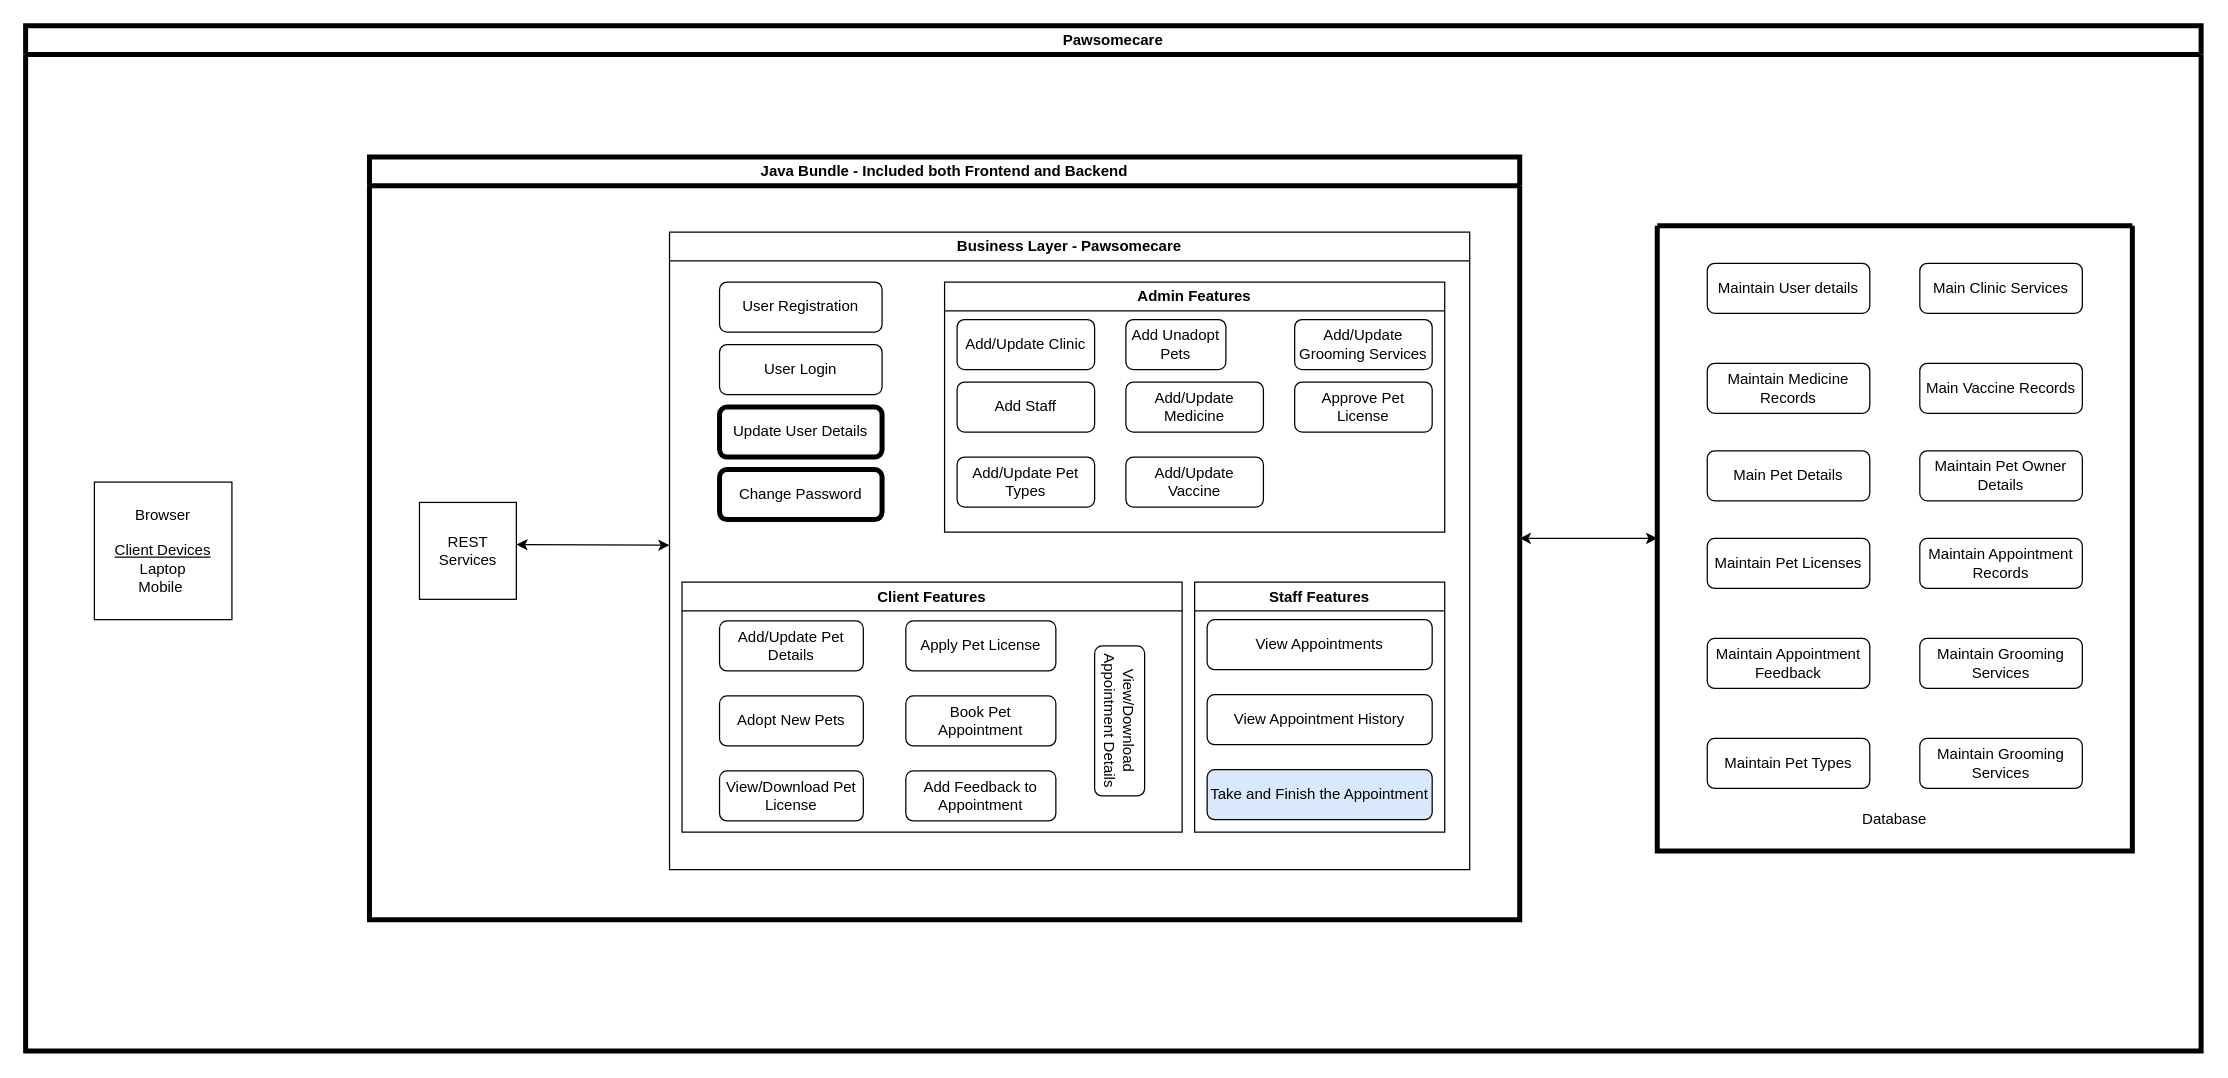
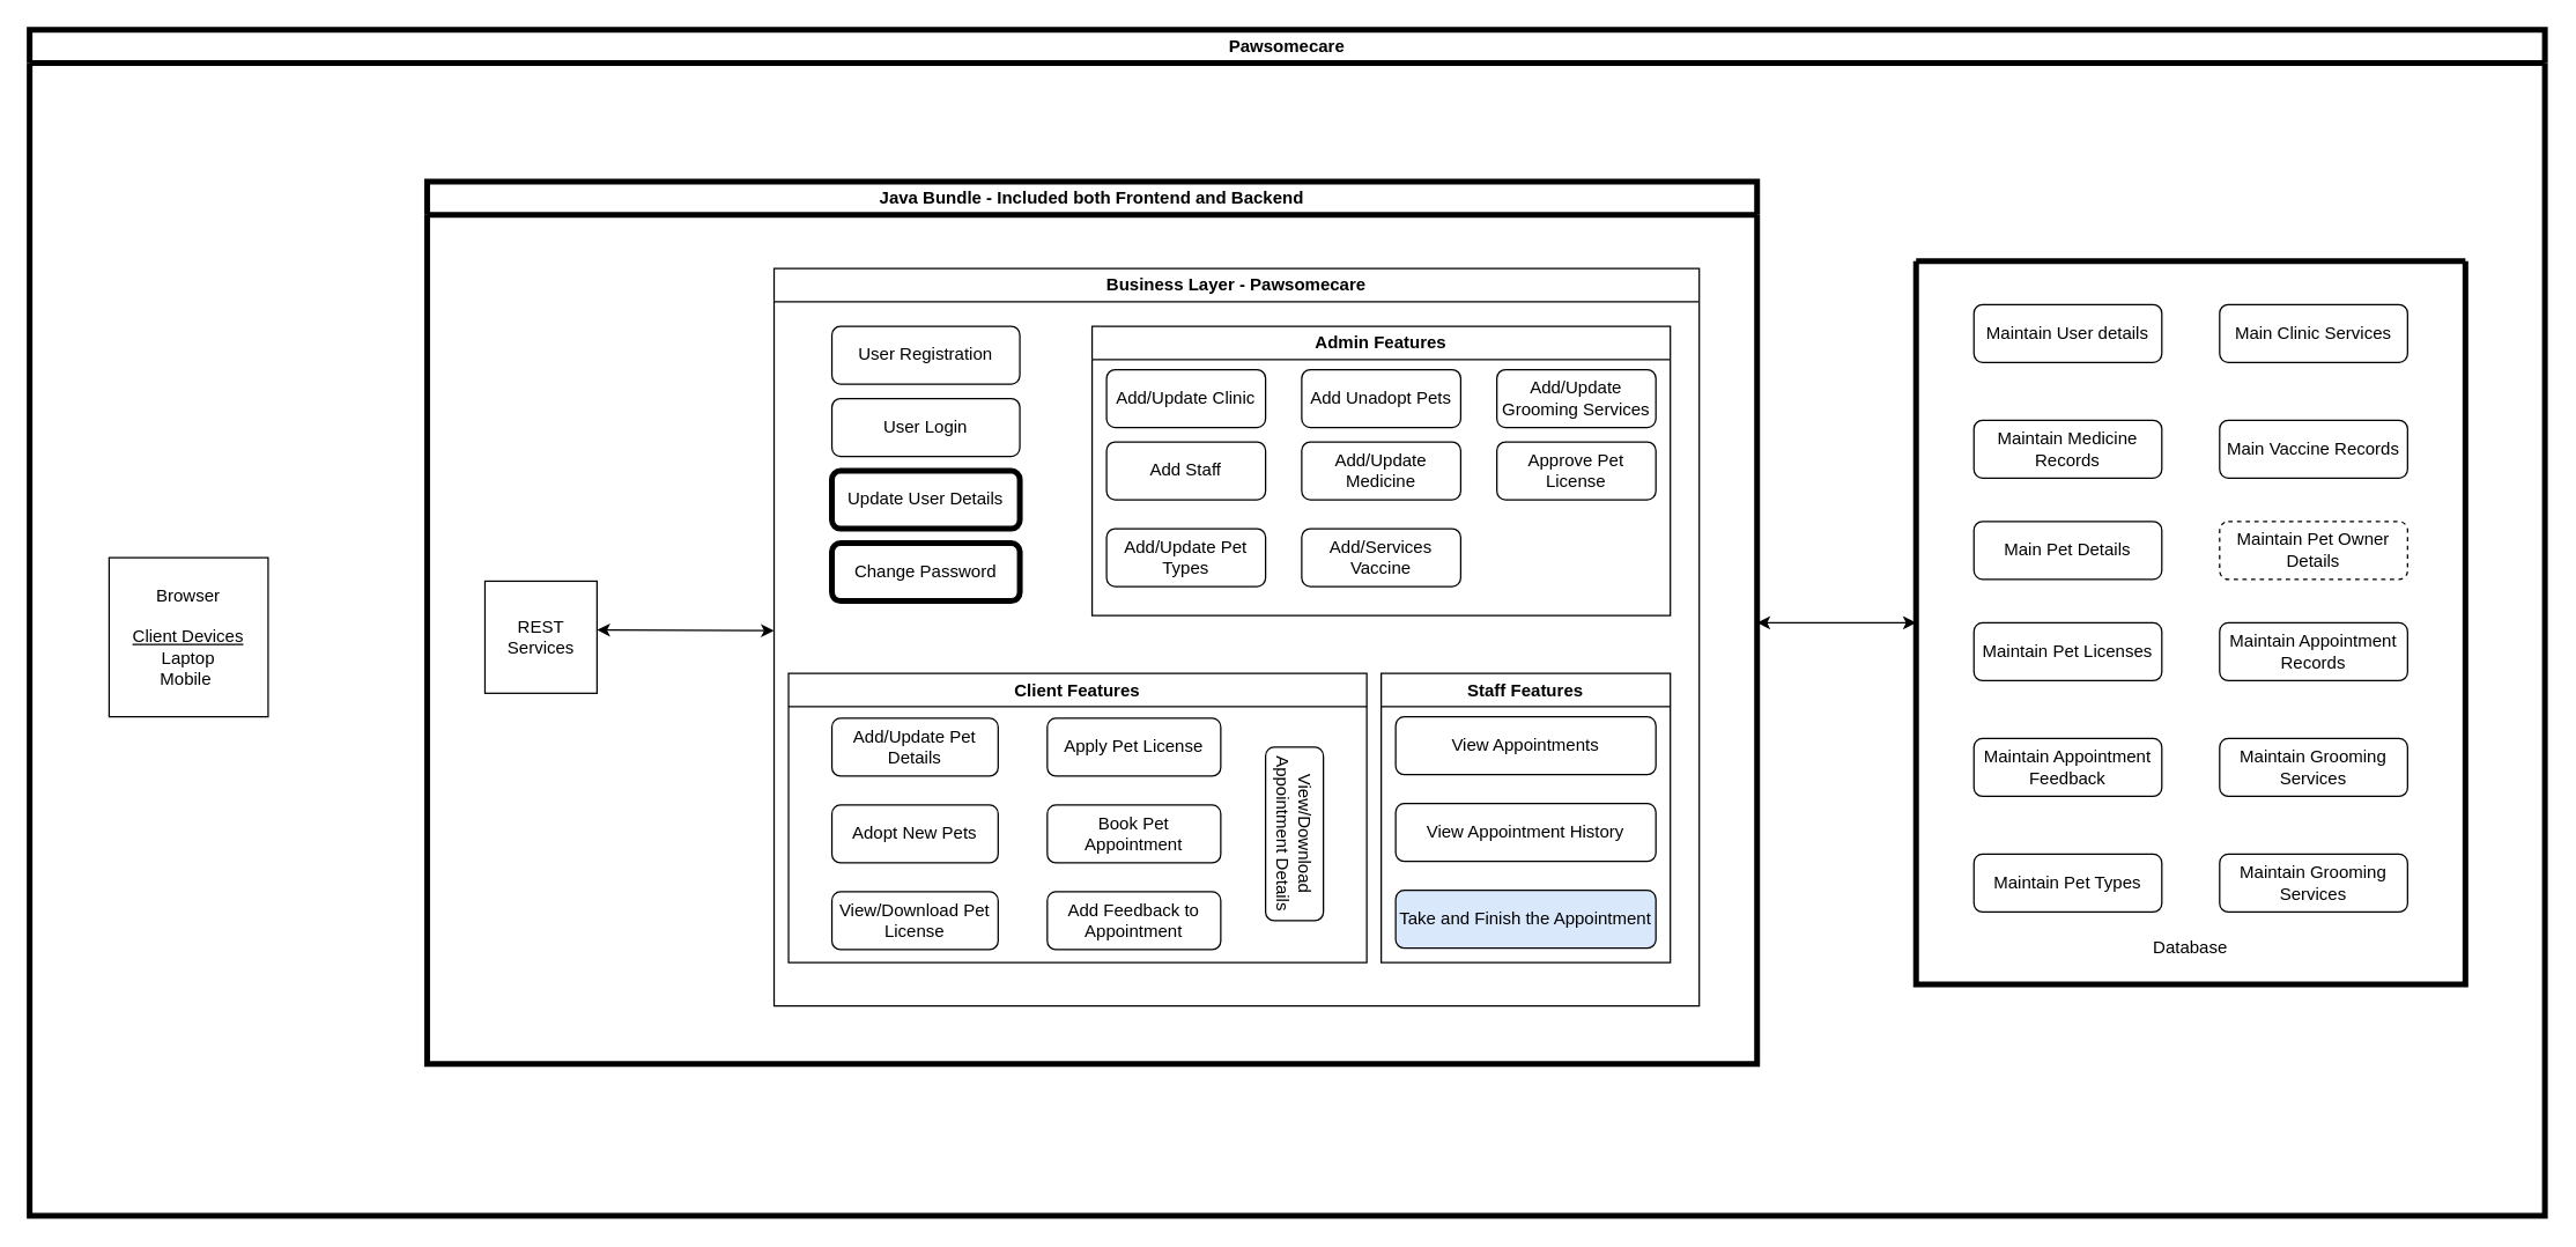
  <mxCell id="0" />
  <mxCell id="1" parent="0" />
  <mxCell id="2" value="Pawsomecare" style="swimlane;whiteSpace=wrap;html=1;strokeColor=default;strokeWidth=4;" vertex="1" parent="1"><mxGeometry x="20" y="20" width="1740" height="820" as="geometry" /></mxCell>
  <mxCell id="3" value="Browser&lt;br&gt;&lt;br&gt;&lt;u&gt;Client Devices&lt;br&gt;&lt;/u&gt;Laptop&lt;br&gt;Mobile&amp;nbsp;" style="whiteSpace=wrap;html=1;aspect=fixed;" vertex="1" parent="2"><mxGeometry x="55" y="365" width="110" height="110" as="geometry" /></mxCell>
  <mxCell id="4" value="Java Bundle - Included both Frontend and Backend" style="swimlane;whiteSpace=wrap;html=1;strokeColor=default;strokeWidth=4;" vertex="1" parent="2"><mxGeometry x="275" y="105" width="920" height="610" as="geometry" /></mxCell>
  <mxCell id="5" value="REST Services" style="whiteSpace=wrap;html=1;aspect=fixed;" vertex="1" parent="4"><mxGeometry x="40" y="276.25" width="77.5" height="77.5" as="geometry" /></mxCell>
  <mxCell id="6" value="Business Layer - Pawsomecare" style="swimlane;whiteSpace=wrap;html=1;" vertex="1" parent="4"><mxGeometry x="240" y="60" width="640" height="510" as="geometry" /></mxCell>
  <mxCell id="7" value="Admin Features" style="swimlane;whiteSpace=wrap;html=1;" vertex="1" parent="6"><mxGeometry x="220" y="40" width="400" height="200" as="geometry" /></mxCell>
  <mxCell id="8" value="Add/Update Clinic" style="rounded=1;whiteSpace=wrap;html=1;" vertex="1" parent="7"><mxGeometry x="10" y="30" width="110" height="40" as="geometry" /></mxCell>
  <mxCell id="9" value="Add Staff" style="rounded=1;whiteSpace=wrap;html=1;" vertex="1" parent="7"><mxGeometry x="10" y="80" width="110" height="40" as="geometry" /></mxCell>
  <mxCell id="10" value="Add/Update Pet Types" style="rounded=1;whiteSpace=wrap;html=1;" vertex="1" parent="7"><mxGeometry x="10" y="140" width="110" height="40" as="geometry" /></mxCell>
- <mxCell id="11" value="Add Unadopt Pets" style="rounded=1;whiteSpace=wrap;html=1;" vertex="1" parent="7"><mxGeometry x="145" y="30" width="80" height="40" as="geometry" /></mxCell>
+ <mxCell id="11" value="Add Unadopt Pets" style="rounded=1;whiteSpace=wrap;html=1;" vertex="1" parent="7"><mxGeometry x="145" y="30" width="110" height="40" as="geometry" /></mxCell>
  <mxCell id="12" value="Add/Update Grooming Services" style="rounded=1;whiteSpace=wrap;html=1;" vertex="1" parent="7"><mxGeometry x="280" y="30" width="110" height="40" as="geometry" /></mxCell>
  <mxCell id="13" value="Add/Update Medicine" style="rounded=1;whiteSpace=wrap;html=1;" vertex="1" parent="7"><mxGeometry x="145" y="80" width="110" height="40" as="geometry" /></mxCell>
- <mxCell id="14" value="Add/Update Vaccine" style="rounded=1;whiteSpace=wrap;html=1;" vertex="1" parent="7"><mxGeometry x="145" y="140" width="110" height="40" as="geometry" /></mxCell>
+ <mxCell id="14" value="Add/Services Vaccine" style="rounded=1;whiteSpace=wrap;html=1;" vertex="1" parent="7"><mxGeometry x="145" y="140" width="110" height="40" as="geometry" /></mxCell>
  <mxCell id="15" value="Approve Pet License" style="rounded=1;whiteSpace=wrap;html=1;" vertex="1" parent="7"><mxGeometry x="280" y="80" width="110" height="40" as="geometry" /></mxCell>
  <mxCell id="16" value="User Registration" style="rounded=1;whiteSpace=wrap;html=1;" vertex="1" parent="6"><mxGeometry x="40" y="40" width="130" height="40" as="geometry" /></mxCell>
  <mxCell id="17" value="User Login" style="rounded=1;whiteSpace=wrap;html=1;" vertex="1" parent="6"><mxGeometry x="40" y="90" width="130" height="40" as="geometry" /></mxCell>
  <mxCell id="18" value="Staff Features" style="swimlane;whiteSpace=wrap;html=1;" vertex="1" parent="6"><mxGeometry x="420" y="280" width="200" height="200" as="geometry" /></mxCell>
  <mxCell id="19" value="View Appointments" style="rounded=1;whiteSpace=wrap;html=1;" vertex="1" parent="18"><mxGeometry x="10" y="30" width="180" height="40" as="geometry" /></mxCell>
  <mxCell id="20" value="View Appointment History" style="rounded=1;whiteSpace=wrap;html=1;" vertex="1" parent="18"><mxGeometry x="10" y="90" width="180" height="40" as="geometry" /></mxCell>
  <mxCell id="21" value="Take and Finish the Appointment" style="rounded=1;whiteSpace=wrap;html=1;fillColor=#dae8fc;" vertex="1" parent="18"><mxGeometry x="10" y="150" width="180" height="40" as="geometry" /></mxCell>
  <mxCell id="22" value="Update User Details" style="rounded=1;whiteSpace=wrap;html=1;strokeColor=default;strokeWidth=4;" vertex="1" parent="6"><mxGeometry x="40" y="140" width="130" height="40" as="geometry" /></mxCell>
  <mxCell id="23" value="Change Password" style="rounded=1;whiteSpace=wrap;html=1;strokeColor=default;strokeWidth=4;" vertex="1" parent="6"><mxGeometry x="40" y="190" width="130" height="40" as="geometry" /></mxCell>
  <mxCell id="24" value="Client Features" style="swimlane;whiteSpace=wrap;html=1;" vertex="1" parent="6"><mxGeometry x="10" y="280" width="400" height="200" as="geometry" /></mxCell>
  <mxCell id="25" value="Add/Update Pet Details" style="rounded=1;whiteSpace=wrap;html=1;" vertex="1" parent="24"><mxGeometry x="30" y="31" width="115" height="40" as="geometry" /></mxCell>
  <mxCell id="26" value="Adopt New Pets" style="rounded=1;whiteSpace=wrap;html=1;" vertex="1" parent="24"><mxGeometry x="30" y="91" width="115" height="40" as="geometry" /></mxCell>
  <mxCell id="27" value="Apply Pet License" style="rounded=1;whiteSpace=wrap;html=1;" vertex="1" parent="24"><mxGeometry x="179" y="31" width="120" height="40" as="geometry" /></mxCell>
  <mxCell id="28" value="View/Download Pet License" style="rounded=1;whiteSpace=wrap;html=1;" vertex="1" parent="24"><mxGeometry x="30" y="151" width="115" height="40" as="geometry" /></mxCell>
  <mxCell id="29" value="Book Pet Appointment" style="rounded=1;whiteSpace=wrap;html=1;" vertex="1" parent="24"><mxGeometry x="179" y="91" width="120" height="40" as="geometry" /></mxCell>
  <mxCell id="30" value="Add Feedback to Appointment" style="rounded=1;whiteSpace=wrap;html=1;" vertex="1" parent="24"><mxGeometry x="179" y="151" width="120" height="40" as="geometry" /></mxCell>
  <mxCell id="31" value="View/Download Appointment Details" style="rounded=1;whiteSpace=wrap;html=1;rotation=90;" vertex="1" parent="24"><mxGeometry x="290" y="91" width="120" height="40" as="geometry" /></mxCell>
  <mxCell id="32" value="" style="endArrow=classic;startArrow=classic;html=1;exitX=1;exitY=0.5;exitDx=0;exitDy=0;entryX=0;entryY=0.5;entryDx=0;entryDy=0;" edge="1" parent="4"><mxGeometry width="50" height="50" relative="1" as="geometry"><mxPoint x="117.5" y="310" as="sourcePoint" /><mxPoint x="240" y="310.5" as="targetPoint" /></mxGeometry></mxCell>
  <mxCell id="33" value="" style="swimlane;startSize=0;strokeColor=default;strokeWidth=4;" vertex="1" parent="2"><mxGeometry x="1305" y="160" width="380" height="500" as="geometry" /></mxCell>
  <mxCell id="34" value="Maintain User details" style="rounded=1;whiteSpace=wrap;html=1;" vertex="1" parent="33"><mxGeometry x="40" y="30" width="130" height="40" as="geometry" /></mxCell>
  <mxCell id="35" value="Main Clinic Services" style="rounded=1;whiteSpace=wrap;html=1;" vertex="1" parent="33"><mxGeometry x="210" y="30" width="130" height="40" as="geometry" /></mxCell>
  <mxCell id="36" value="Maintain Medicine Records" style="rounded=1;whiteSpace=wrap;html=1;" vertex="1" parent="33"><mxGeometry x="40" y="110" width="130" height="40" as="geometry" /></mxCell>
  <mxCell id="37" value="Main Vaccine Records" style="rounded=1;whiteSpace=wrap;html=1;" vertex="1" parent="33"><mxGeometry x="210" y="110" width="130" height="40" as="geometry" /></mxCell>
  <mxCell id="38" value="Main Pet Details" style="rounded=1;whiteSpace=wrap;html=1;" vertex="1" parent="33"><mxGeometry x="40" y="180" width="130" height="40" as="geometry" /></mxCell>
- <mxCell id="39" value="Maintain Pet Owner Details" style="rounded=1;whiteSpace=wrap;html=1;" vertex="1" parent="33"><mxGeometry x="210" y="180" width="130" height="40" as="geometry" /></mxCell>
+ <mxCell id="39" value="Maintain Pet Owner Details" style="rounded=1;whiteSpace=wrap;html=1;dashed=1;" vertex="1" parent="33"><mxGeometry x="210" y="180" width="130" height="40" as="geometry" /></mxCell>
  <mxCell id="40" value="Maintain Pet Licenses" style="rounded=1;whiteSpace=wrap;html=1;" vertex="1" parent="33"><mxGeometry x="40" y="250" width="130" height="40" as="geometry" /></mxCell>
  <mxCell id="41" value="Maintain Appointment Records" style="rounded=1;whiteSpace=wrap;html=1;" vertex="1" parent="33"><mxGeometry x="210" y="250" width="130" height="40" as="geometry" /></mxCell>
  <mxCell id="42" value="Maintain Appointment Feedback" style="rounded=1;whiteSpace=wrap;html=1;" vertex="1" parent="33"><mxGeometry x="40" y="330" width="130" height="40" as="geometry" /></mxCell>
  <mxCell id="43" value="Maintain Grooming Services" style="rounded=1;whiteSpace=wrap;html=1;" vertex="1" parent="33"><mxGeometry x="210" y="330" width="130" height="40" as="geometry" /></mxCell>
  <mxCell id="44" value="Maintain Pet Types" style="rounded=1;whiteSpace=wrap;html=1;" vertex="1" parent="33"><mxGeometry x="40" y="410" width="130" height="40" as="geometry" /></mxCell>
  <mxCell id="45" value="Maintain Grooming Services" style="rounded=1;whiteSpace=wrap;html=1;" vertex="1" parent="33"><mxGeometry x="210" y="410" width="130" height="40" as="geometry" /></mxCell>
  <mxCell id="46" value="Database" style="text;html=1;strokeColor=none;fillColor=none;align=center;verticalAlign=middle;whiteSpace=wrap;rounded=0;strokeWidth=4;" vertex="1" parent="33"><mxGeometry x="160" y="460" width="60" height="30" as="geometry" /></mxCell>
  <mxCell id="47" value="" style="endArrow=classic;startArrow=classic;html=1;entryX=0;entryY=0.5;entryDx=0;entryDy=0;" edge="1" parent="2" target="33"><mxGeometry width="50" height="50" relative="1" as="geometry"><mxPoint x="1195" y="410" as="sourcePoint" /><mxPoint x="915" y="365" as="targetPoint" /></mxGeometry></mxCell>
